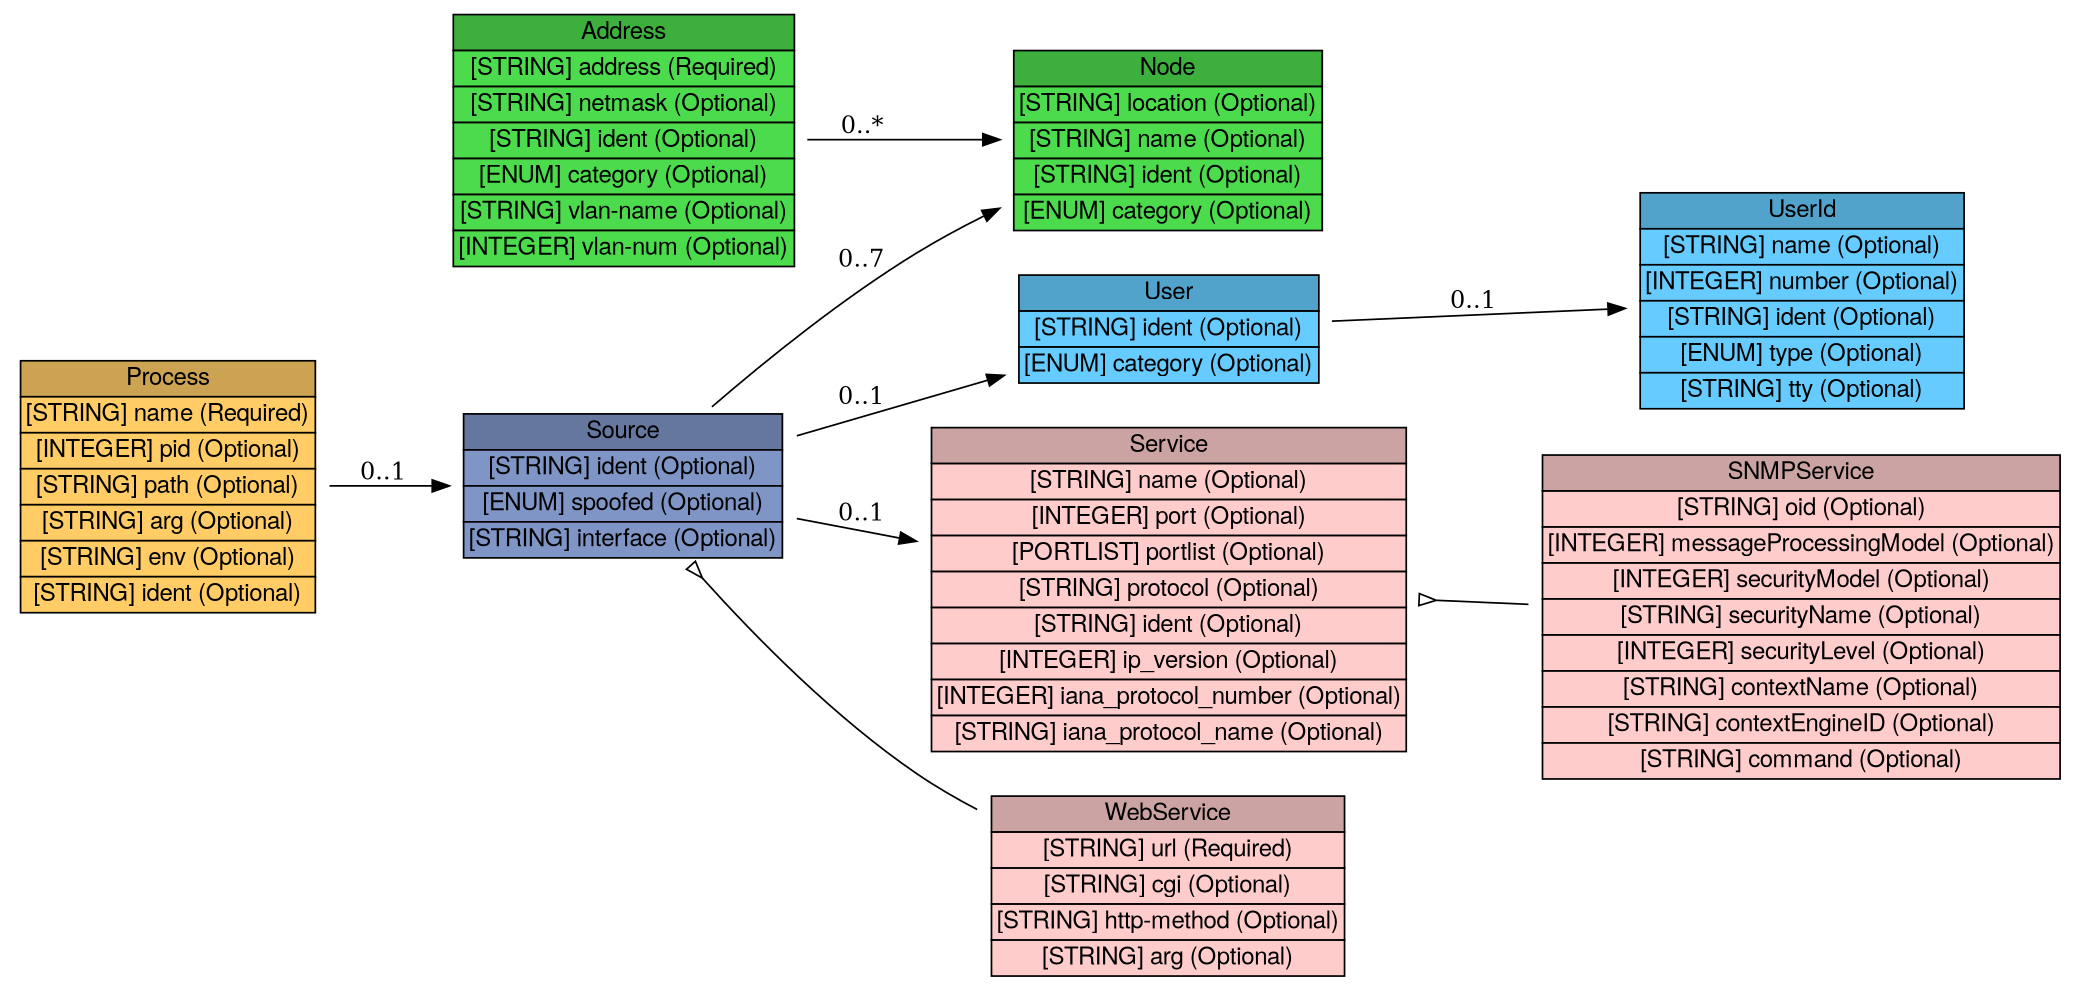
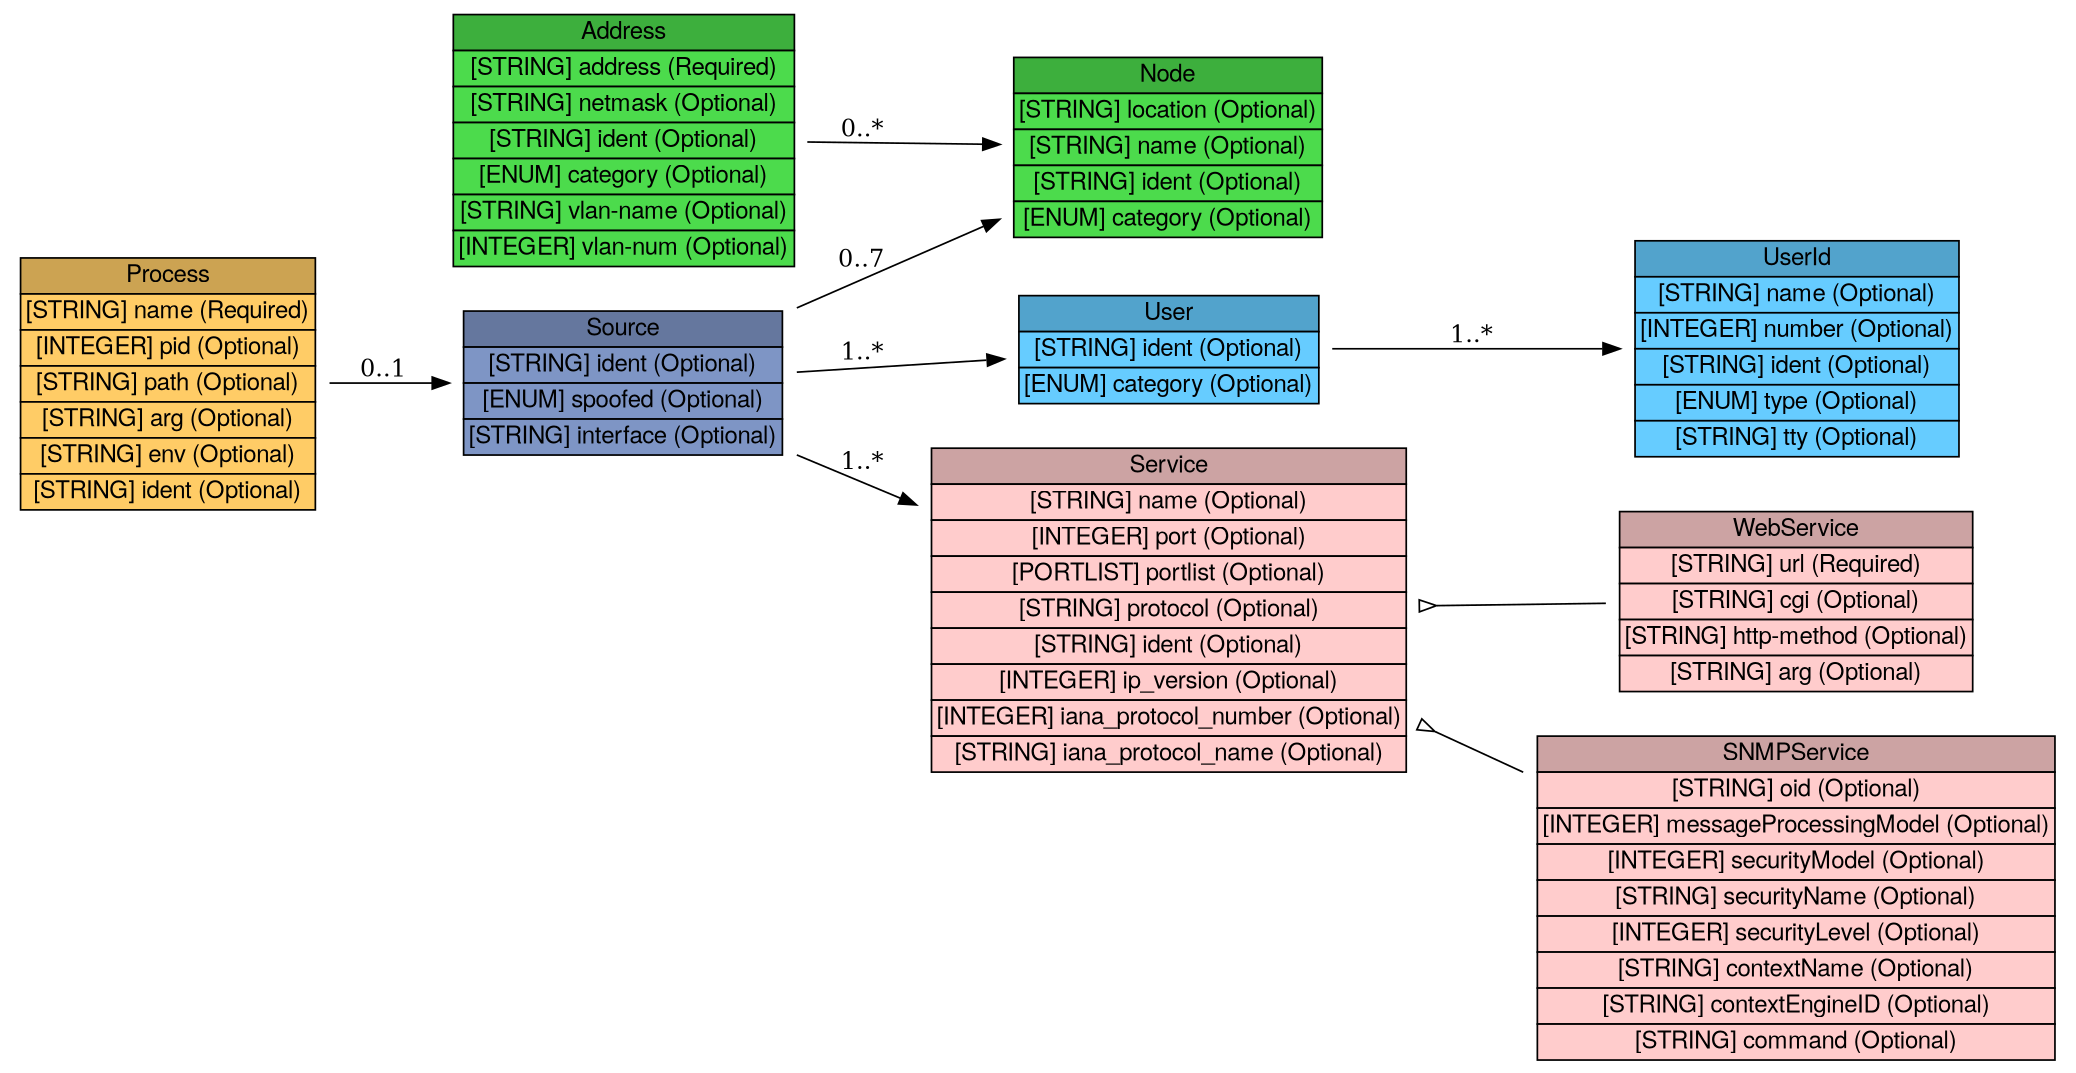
  digraph {
    rankdir=LR
    node [shape=plaintext]
    n1 [height=1.2778 label=<<table BORDER="0" CELLBORDER="1" CELLSPACING="0"> <tr> <td BGCOLOR="#65779e" HREF="#" TITLE="The Source class contains information about the possible source(s) of the event(s) that generated an alert. An event may have more than one source (e.g., in a distributed denial-of-service attack). "><FONT FACE="Nimbus Sans L">Source</FONT></td> </tr>" %<tr><td BGCOLOR="#7e95c5"  HREF="#" TITLE="A unique identifier for this source; see Section 3.2.9."><FONT FACE="Nimbus Sans L">[STRING] ident (Optional)</FONT></td></tr>%<tr><td BGCOLOR="#7e95c5"  HREF="#" TITLE="An indication of whether the source is, as far as the analyzer can determine, a spoofed address used for hiding the real origin of the attack.  The permitted values for this attribute are shown below.  The default value is &quot;unknown&quot;.  (See also Section 10.)"><FONT FACE="Nimbus Sans L">[ENUM] spoofed (Optional)</FONT></td></tr>%<tr><td BGCOLOR="#7e95c5"  HREF="#" TITLE="May be used by a network-based analyzer with multiple interfaces to indicate which interface this source was seen on."><FONT FACE="Nimbus Sans L">[STRING] interface (Optional)</FONT></td></tr>%</table>> width=2.7778]
    n2 [height=1.5694 label=<<table BORDER="0" CELLBORDER="1" CELLSPACING="0"> <tr> <td BGCOLOR="#3daf3d" HREF="#" TITLE="The Node class is used to identify hosts and other network devices (routers, switches, etc.). "><FONT FACE="Nimbus Sans L">Node</FONT></td> </tr>" %<tr><td BGCOLOR="#4cdb4c"  HREF="#" TITLE="The location of the equipment."><FONT FACE="Nimbus Sans L">[STRING] location (Optional)</FONT></td></tr>%<tr><td BGCOLOR="#4cdb4c"  HREF="#" TITLE="The name of the equipment.  This information MUST be provided if no Address information is given."><FONT FACE="Nimbus Sans L">[STRING] name (Optional)</FONT></td></tr>%<tr><td BGCOLOR="#4cdb4c"  HREF="#" TITLE="A unique identifier for the node; see Section 3.2.9."><FONT FACE="Nimbus Sans L">[STRING] ident (Optional)</FONT></td></tr>%<tr><td BGCOLOR="#4cdb4c"  HREF="#" TITLE="The &quot;domain&quot; from which the name information was obtained, if relevant.  The permitted values for this attribute are shown in the table below.  The default value is &quot;unknown&quot;. (See also Section 10 for extensions to the table.)"><FONT FACE="Nimbus Sans L">[ENUM] category (Optional)</FONT></td></tr>%</table>> width=2.7083]
    n3 [height=0.98611 label=<<table BORDER="0" CELLBORDER="1" CELLSPACING="0"> <tr> <td BGCOLOR="#52a3cc" HREF="#" TITLE="The User class is used to describe users. It is primarily used as a &quot;container&quot; class for the UserId aggregate class, as shown in Figure 16. "><FONT FACE="Nimbus Sans L">User</FONT></td> </tr>" %<tr><td BGCOLOR="#66CCFF"  HREF="#" TITLE="A unique identifier for the user; see Section 3.2.9."><FONT FACE="Nimbus Sans L">[STRING] ident (Optional)</FONT></td></tr>%<tr><td BGCOLOR="#66CCFF"  HREF="#" TITLE="The type of user represented.  The permitted values for this attribute are shown below.  The default value is &quot;unknown&quot;. (See also Section 10.)"><FONT FACE="Nimbus Sans L">[ENUM] category (Optional)</FONT></td></tr>%</table>> width=2.6389]
    n4 [height=2.7361 label=<<table BORDER="0" CELLBORDER="1" CELLSPACING="0"> <tr> <td BGCOLOR="#cca3a3" HREF="#" TITLE="The Service class describes network services on sources and targets. It can identify services by name, port, and protocol. When Service occurs as an aggregate class of Source, it is understood that the service is one from which activity of interest is originating; and that the service is &quot;attached&quot; to the Node, Process, and User information also contained in Source. Likewise, when Service occurs as an aggregate class of Target, it is understood that the service is one to which activity of interest is being directed; and that the service is &quot;attached&quot; to the Node, Process, and User information also contained in Target. If Service occurs in both Source and Target, then information in both locations should be the same. If information is the same in both locations and implementers wish to carry it in only one location, they should specify it as an aggregate of the Target class. "><FONT FACE="Nimbus Sans L">Service</FONT></td> </tr>" %<tr><td BGCOLOR="#FFCCCC"  HREF="#" TITLE="The name of the service.  Whenever possible, the name from the IANA list of well-known ports SHOULD be used."><FONT FACE="Nimbus Sans L">[STRING] name (Optional)</FONT></td></tr>%<tr><td BGCOLOR="#FFCCCC"  HREF="#" TITLE="The port number being used."><FONT FACE="Nimbus Sans L">[INTEGER] port (Optional)</FONT></td></tr>%<tr><td BGCOLOR="#FFCCCC"  HREF="#" TITLE="A list of port numbers being used; see Section 3.2.8 for formatting rules.  If a portlist is given, the iana_protocol_number and iana_protocol_name MUST apply to all the elements of the list."><FONT FACE="Nimbus Sans L">[PORTLIST] portlist (Optional)</FONT></td></tr>%<tr><td BGCOLOR="#FFCCCC"  HREF="#" TITLE="Additional information about the protocol being used.  The intent of the protocol field is to carry additional information related to the protocol being used when the &lt;Service&gt; attributes iana_protocol_number or/and iana_protocol_name are filed."><FONT FACE="Nimbus Sans L">[STRING] protocol (Optional)</FONT></td></tr>%<tr><td BGCOLOR="#FFCCCC"  HREF="#" TITLE="A unique identifier for the service; see Section 3.2.9."><FONT FACE="Nimbus Sans L">[STRING] ident (Optional)</FONT></td></tr>%<tr><td BGCOLOR="#FFCCCC"  HREF="#" TITLE="The IP version number."><FONT FACE="Nimbus Sans L">[INTEGER] ip_version (Optional)</FONT></td></tr>%<tr><td BGCOLOR="#FFCCCC"  HREF="#" TITLE="The IANA protocol number."><FONT FACE="Nimbus Sans L">[INTEGER] iana_protocol_number (Optional)</FONT></td></tr>%<tr><td BGCOLOR="#FFCCCC"  HREF="#" TITLE="The IANA protocol name."><FONT FACE="Nimbus Sans L">[STRING] iana_protocol_name (Optional)</FONT></td></tr>%</table>> width=4.0694]
    n5 [height=1.8611 label=<<table BORDER="0" CELLBORDER="1" CELLSPACING="0"> <tr> <td BGCOLOR="#52a3cc" HREF="#" TITLE="The UserId class provides specific information about a user. More than one UserId can be used within the User class to indicate attempts to transition from one user to another, or to provide complete information about a user&#39;s (or process&#39;) privileges. "><FONT FACE="Nimbus Sans L">UserId</FONT></td> </tr>" %<tr><td BGCOLOR="#66CCFF"  HREF="#" TITLE="A user or group name."><FONT FACE="Nimbus Sans L">[STRING] name (Optional)</FONT></td></tr>%<tr><td BGCOLOR="#66CCFF"  HREF="#" TITLE="A user or group number."><FONT FACE="Nimbus Sans L">[INTEGER] number (Optional)</FONT></td></tr>%<tr><td BGCOLOR="#66CCFF"  HREF="#" TITLE="A unique identifier for the user id, see Section 3.2.9."><FONT FACE="Nimbus Sans L">[STRING] ident (Optional)</FONT></td></tr>%<tr><td BGCOLOR="#66CCFF"  HREF="#" TITLE="The type of user information represented.  The permitted values for this attribute are shown below.  The default value is &quot;original-user&quot;.  (See also Section 10.)"><FONT FACE="Nimbus Sans L">[ENUM] type (Optional)</FONT></td></tr>%<tr><td BGCOLOR="#66CCFF"  HREF="#" TITLE="The tty the user is using."><FONT FACE="Nimbus Sans L">[STRING] tty (Optional)</FONT></td></tr>%</table>> width=2.8472]
    n6 [height=2.1528 label=<<table BORDER="0" CELLBORDER="1" CELLSPACING="0"> <tr> <td BGCOLOR="#cca352" HREF="#" TITLE="The Process class is used to describe processes being executed on sources, targets, and analyzers. "><FONT FACE="Nimbus Sans L">Process</FONT></td> </tr>" %<tr><td BGCOLOR="#FFCC66"  HREF="#" TITLE="The name of the program being executed. This is a short name; path and argument information are provided elsewhere."><FONT FACE="Nimbus Sans L">[STRING] name (Required)</FONT></td></tr>%<tr><td BGCOLOR="#FFCC66"  HREF="#" TITLE="The process identifier of the process."><FONT FACE="Nimbus Sans L">[INTEGER] pid (Optional)</FONT></td></tr>%<tr><td BGCOLOR="#FFCC66"  HREF="#" TITLE="The full path of the program being executed."><FONT FACE="Nimbus Sans L">[STRING] path (Optional)</FONT></td></tr>%<tr><td BGCOLOR="#FFCC66"  HREF="#" TITLE="A command-line argument to the program. Multiple arguments may be specified (they are assumed to have occurred in the same order they are provided) with multiple uses of arg."><FONT FACE="Nimbus Sans L">[STRING] arg (Optional)</FONT></td></tr>%<tr><td BGCOLOR="#FFCC66"  HREF="#" TITLE="An environment string associated with the process; generally of the format &quot;VARIABLE=value&quot;.  Multiple environment strings may be specified with multiple uses of env."><FONT FACE="Nimbus Sans L">[STRING] env (Optional)</FONT></td></tr>%<tr><td BGCOLOR="#FFCC66"  HREF="#" TITLE="A unique identifier for the process; see Section 3.2.9."><FONT FACE="Nimbus Sans L">[STRING] ident (Optional)</FONT></td></tr>%</table>> width=2.5972]
    n7 [height=1.5694 label=<<table BORDER="0" CELLBORDER="1" CELLSPACING="0"> <tr> <td BGCOLOR="#cca3a3" HREF="#" TITLE="The WebService class carries additional information related to web traffic. "><FONT FACE="Nimbus Sans L">WebService</FONT></td> </tr>" %<tr><td BGCOLOR="#FFCCCC"  HREF="#" TITLE="The URL in the request."><FONT FACE="Nimbus Sans L">[STRING] url (Required)</FONT></td></tr>%<tr><td BGCOLOR="#FFCCCC"  HREF="#" TITLE="The CGI script in the request, without arguments."><FONT FACE="Nimbus Sans L">[STRING] cgi (Optional)</FONT></td></tr>%<tr><td BGCOLOR="#FFCCCC"  HREF="#" TITLE="The HTTP method (PUT, GET) used in the request."><FONT FACE="Nimbus Sans L">[STRING] http-method (Optional)</FONT></td></tr>%<tr><td BGCOLOR="#FFCCCC"  HREF="#" TITLE="The arguments to the CGI script."><FONT FACE="Nimbus Sans L">[STRING] arg (Optional)</FONT></td></tr>%</table>> width=3.0694]
    n8 [height=2.7361 label=<<table BORDER="0" CELLBORDER="1" CELLSPACING="0"> <tr> <td BGCOLOR="#cca3a3" HREF="#" TITLE="The SNMPService class carries additional information related to SNMP traffic. The aggregate classes composing SNMPService must be interpreted as described in RFC 3411 [15] and RFC 3584 [16]. "><FONT FACE="Nimbus Sans L">SNMPService</FONT></td> </tr>" %<tr><td BGCOLOR="#FFCCCC"  HREF="#" TITLE="The object identifier in the request."><FONT FACE="Nimbus Sans L">[STRING] oid (Optional)</FONT></td></tr>%<tr><td BGCOLOR="#FFCCCC"  HREF="#" TITLE="The SNMP version, typically 0 for SNMPv1, 1 for SNMPv2c, 2 for SNMPv2u and SNMPv2*, and 3 for SNMPv3; see RFC 3411 [15] Section 5 for appropriate values."><FONT FACE="Nimbus Sans L">[INTEGER] messageProcessingModel (Optional)</FONT></td></tr>%<tr><td BGCOLOR="#FFCCCC"  HREF="#" TITLE="The identification of the security model in use, typically 0 for any, 1 for SNMPv1, 2 for SNMPv2c, and 3 for USM; see RFC 3411 [15] Section 5 for appropriate values."><FONT FACE="Nimbus Sans L">[INTEGER] securityModel (Optional)</FONT></td></tr>%<tr><td BGCOLOR="#FFCCCC"  HREF="#" TITLE="The object&#39;s security name; see RFC 3411 [15] Section 3.2.2."><FONT FACE="Nimbus Sans L">[STRING] securityName (Optional)</FONT></td></tr>%<tr><td BGCOLOR="#FFCCCC"  HREF="#" TITLE="The security level of the SNMP request; see RFC 3411 [15] Section 3.4.3."><FONT FACE="Nimbus Sans L">[INTEGER] securityLevel (Optional)</FONT></td></tr>%<tr><td BGCOLOR="#FFCCCC"  HREF="#" TITLE="The object&#39;s context name; see RFC 3411 [15] Section 3.3.3."><FONT FACE="Nimbus Sans L">[STRING] contextName (Optional)</FONT></td></tr>%<tr><td BGCOLOR="#FFCCCC"  HREF="#" TITLE="The object&#39;s context engine identifier; see RFC 3411 [15] Section 3.3.2."><FONT FACE="Nimbus Sans L">[STRING] contextEngineID (Optional)</FONT></td></tr>%<tr><td BGCOLOR="#FFCCCC"  HREF="#" TITLE="The command sent to the SNMP server (GET, SET, etc.)."><FONT FACE="Nimbus Sans L">[STRING] command (Optional)</FONT></td></tr>%</table>> width=4.4167]
    n9 [height=2.1528 label=<<table BORDER="0" CELLBORDER="1" CELLSPACING="0"> <tr> <td BGCOLOR="#3daf3d" HREF="#" TITLE="The Address class is used to represent network, hardware, and application addresses. "><FONT FACE="Nimbus Sans L">Address</FONT></td> </tr>" %<tr><td BGCOLOR="#4cdb4c"  HREF="#" TITLE="The address information.  The format of this data is governed by the category attribute."><FONT FACE="Nimbus Sans L">[STRING] address (Required)</FONT></td></tr>%<tr><td BGCOLOR="#4cdb4c"  HREF="#" TITLE="The network mask for the address, if appropriate."><FONT FACE="Nimbus Sans L">[STRING] netmask (Optional)</FONT></td></tr>%<tr><td BGCOLOR="#4cdb4c"  HREF="#" TITLE="A unique identifier for the address; see Section 3.2.9."><FONT FACE="Nimbus Sans L">[STRING] ident (Optional)</FONT></td></tr>%<tr><td BGCOLOR="#4cdb4c"  HREF="#" TITLE="The type of address represented.  The permitted values for this attribute are shown below.  The default value is &quot;unknown&quot;.  (See also Section 10.)"><FONT FACE="Nimbus Sans L">[ENUM] category (Optional)</FONT></td></tr>%<tr><td BGCOLOR="#4cdb4c"  HREF="#" TITLE="The name of the Virtual LAN to which the address belongs."><FONT FACE="Nimbus Sans L">[STRING] vlan-name (Optional)</FONT></td></tr>%<tr><td BGCOLOR="#4cdb4c"  HREF="#" TITLE="The number of the Virtual LAN to which the address belongs."><FONT FACE="Nimbus Sans L">[INTEGER] vlan-num (Optional)</FONT></td></tr>%</table>> width=2.9861]
    n1 -> n2 [label="0..7"]
-   n1 -> n3 [label="0..1"]
-   n1 -> n4 [label="0..1"]
-   n3 -> n5 [label="0..1"]
-   n1 -> n7 [arrowtail=invempty dir=back]
+   n1 -> n3 [label="1..*"]
+   n1 -> n4 [label="1..*"]
+   n3 -> n5 [label="1..*"]
+   n4 -> n7 [arrowtail=invempty dir=back]
    n4 -> n8 [arrowtail=invempty dir=back]
    n6 -> n1 [label="0..1"]
    n9 -> n2 [label="0..*"]
  }
